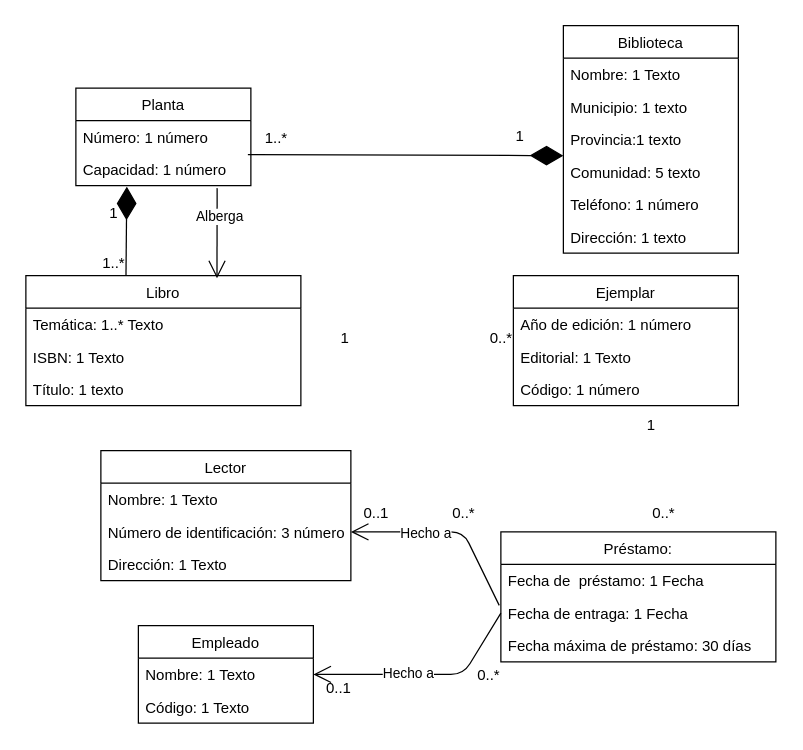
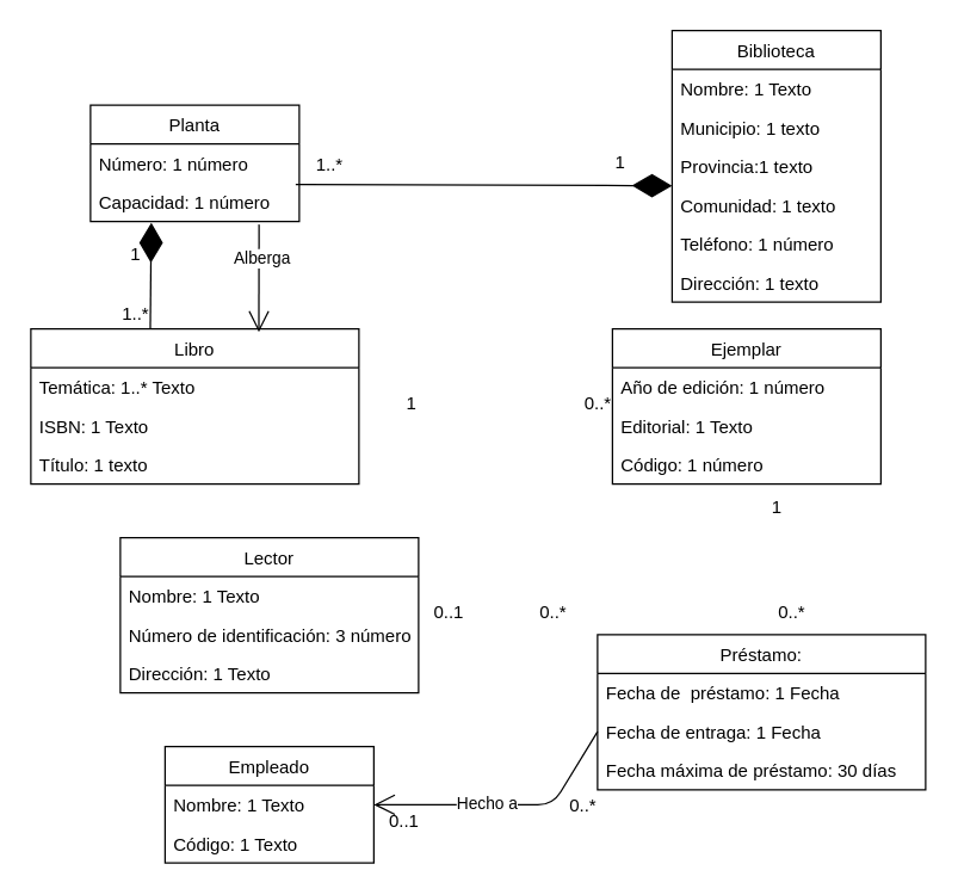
  <mxCell id="0" />
  <mxCell id="1" parent="0" />
  <mxCell id="2" value="Biblioteca" style="swimlane;fontStyle=0;childLayout=stackLayout;horizontal=1;startSize=26;fillColor=none;horizontalStack=0;resizeParent=1;resizeParentMax=0;resizeLast=0;collapsible=1;marginBottom=0;" vertex="1" parent="1"><mxGeometry x="450" y="20" width="140" height="182" as="geometry" /></mxCell>
  <mxCell id="3" value="Nombre: 1 Texto" style="text;strokeColor=none;fillColor=none;align=left;verticalAlign=top;spacingLeft=4;spacingRight=4;overflow=hidden;rotatable=0;points=[[0,0.5],[1,0.5]];portConstraint=eastwest;" vertex="1" parent="2"><mxGeometry y="26" width="140" height="26" as="geometry" /></mxCell>
  <mxCell id="4" value="Municipio: 1 texto" style="text;strokeColor=none;fillColor=none;align=left;verticalAlign=top;spacingLeft=4;spacingRight=4;overflow=hidden;rotatable=0;points=[[0,0.5],[1,0.5]];portConstraint=eastwest;" vertex="1" parent="2"><mxGeometry y="52" width="140" height="26" as="geometry" /></mxCell>
  <mxCell id="5" value="Provincia:1 texto" style="text;strokeColor=none;fillColor=none;align=left;verticalAlign=top;spacingLeft=4;spacingRight=4;overflow=hidden;rotatable=0;points=[[0,0.5],[1,0.5]];portConstraint=eastwest;" vertex="1" parent="2"><mxGeometry y="78" width="140" height="26" as="geometry" /></mxCell>
- <mxCell id="6" value="Comunidad: 5 texto" style="text;strokeColor=none;fillColor=none;align=left;verticalAlign=top;spacingLeft=4;spacingRight=4;overflow=hidden;rotatable=0;points=[[0,0.5],[1,0.5]];portConstraint=eastwest;" vertex="1" parent="2"><mxGeometry y="104" width="140" height="26" as="geometry" /></mxCell>
+ <mxCell id="6" value="Comunidad: 1 texto" style="text;strokeColor=none;fillColor=none;align=left;verticalAlign=top;spacingLeft=4;spacingRight=4;overflow=hidden;rotatable=0;points=[[0,0.5],[1,0.5]];portConstraint=eastwest;" vertex="1" parent="2"><mxGeometry y="104" width="140" height="26" as="geometry" /></mxCell>
  <mxCell id="7" value="Teléfono: 1 número" style="text;strokeColor=none;fillColor=none;align=left;verticalAlign=top;spacingLeft=4;spacingRight=4;overflow=hidden;rotatable=0;points=[[0,0.5],[1,0.5]];portConstraint=eastwest;" vertex="1" parent="2"><mxGeometry y="130" width="140" height="26" as="geometry" /></mxCell>
  <mxCell id="8" value="Dirección: 1 texto" style="text;strokeColor=none;fillColor=none;align=left;verticalAlign=top;spacingLeft=4;spacingRight=4;overflow=hidden;rotatable=0;points=[[0,0.5],[1,0.5]];portConstraint=eastwest;" vertex="1" parent="2"><mxGeometry y="156" width="140" height="26" as="geometry" /></mxCell>
  <mxCell id="9" value="Planta" style="swimlane;fontStyle=0;childLayout=stackLayout;horizontal=1;startSize=26;fillColor=none;horizontalStack=0;resizeParent=1;resizeParentMax=0;resizeLast=0;collapsible=1;marginBottom=0;" vertex="1" parent="1"><mxGeometry x="60" y="70" width="140" height="78" as="geometry" /></mxCell>
  <mxCell id="10" value="Número: 1 número" style="text;strokeColor=none;fillColor=none;align=left;verticalAlign=top;spacingLeft=4;spacingRight=4;overflow=hidden;rotatable=0;points=[[0,0.5],[1,0.5]];portConstraint=eastwest;" vertex="1" parent="9"><mxGeometry y="26" width="140" height="26" as="geometry" /></mxCell>
  <mxCell id="11" value="Capacidad: 1 número" style="text;strokeColor=none;fillColor=none;align=left;verticalAlign=top;spacingLeft=4;spacingRight=4;overflow=hidden;rotatable=0;points=[[0,0.5],[1,0.5]];portConstraint=eastwest;" vertex="1" parent="9"><mxGeometry y="52" width="140" height="26" as="geometry" /></mxCell>
  <mxCell id="12" value="Libro" style="swimlane;fontStyle=0;childLayout=stackLayout;horizontal=1;startSize=26;fillColor=none;horizontalStack=0;resizeParent=1;resizeParentMax=0;resizeLast=0;collapsible=1;marginBottom=0;" vertex="1" parent="1"><mxGeometry x="20" y="220" width="220" height="104" as="geometry" /></mxCell>
  <mxCell id="13" value="Temática: 1..* Texto" style="text;strokeColor=none;fillColor=none;align=left;verticalAlign=top;spacingLeft=4;spacingRight=4;overflow=hidden;rotatable=0;points=[[0,0.5],[1,0.5]];portConstraint=eastwest;" vertex="1" parent="12"><mxGeometry y="26" width="220" height="26" as="geometry" /></mxCell>
  <mxCell id="14" value="ISBN: 1 Texto" style="text;strokeColor=none;fillColor=none;align=left;verticalAlign=top;spacingLeft=4;spacingRight=4;overflow=hidden;rotatable=0;points=[[0,0.5],[1,0.5]];portConstraint=eastwest;" vertex="1" parent="12"><mxGeometry y="52" width="220" height="26" as="geometry" /></mxCell>
  <mxCell id="15" value="Título: 1 texto" style="text;strokeColor=none;fillColor=none;align=left;verticalAlign=top;spacingLeft=4;spacingRight=4;overflow=hidden;rotatable=0;points=[[0,0.5],[1,0.5]];portConstraint=eastwest;" vertex="1" parent="12"><mxGeometry y="78" width="220" height="26" as="geometry" /></mxCell>
  <mxCell id="16" value="Ejemplar" style="swimlane;fontStyle=0;childLayout=stackLayout;horizontal=1;startSize=26;fillColor=none;horizontalStack=0;resizeParent=1;resizeParentMax=0;resizeLast=0;collapsible=1;marginBottom=0;" vertex="1" parent="1"><mxGeometry x="410" y="220" width="180" height="104" as="geometry" /></mxCell>
  <mxCell id="17" value="Año de edición: 1 número" style="text;strokeColor=none;fillColor=none;align=left;verticalAlign=top;spacingLeft=4;spacingRight=4;overflow=hidden;rotatable=0;points=[[0,0.5],[1,0.5]];portConstraint=eastwest;" vertex="1" parent="16"><mxGeometry y="26" width="180" height="26" as="geometry" /></mxCell>
  <mxCell id="18" value="Editorial: 1 Texto" style="text;strokeColor=none;fillColor=none;align=left;verticalAlign=top;spacingLeft=4;spacingRight=4;overflow=hidden;rotatable=0;points=[[0,0.5],[1,0.5]];portConstraint=eastwest;" vertex="1" parent="16"><mxGeometry y="52" width="180" height="26" as="geometry" /></mxCell>
  <mxCell id="19" value="Código: 1 número" style="text;strokeColor=none;fillColor=none;align=left;verticalAlign=top;spacingLeft=4;spacingRight=4;overflow=hidden;rotatable=0;points=[[0,0.5],[1,0.5]];portConstraint=eastwest;" vertex="1" parent="16"><mxGeometry y="78" width="180" height="26" as="geometry" /></mxCell>
  <mxCell id="20" value="1..*" style="text;html=1;align=center;verticalAlign=middle;resizable=0;points=[];autosize=1;strokeColor=none;fillColor=none;" vertex="1" parent="1"><mxGeometry x="200" y="95" width="40" height="30" as="geometry" /></mxCell>
  <mxCell id="21" value="1" style="text;html=1;align=center;verticalAlign=middle;resizable=0;points=[];autosize=1;strokeColor=none;fillColor=none;" vertex="1" parent="1"><mxGeometry x="400" y="94" width="30" height="30" as="geometry" /></mxCell>
  <mxCell id="22" value="" style="endArrow=diamondThin;endFill=1;endSize=24;html=1;exitX=-0.06;exitY=0.94;exitDx=0;exitDy=0;exitPerimeter=0;" edge="1" parent="1" source="20"><mxGeometry width="160" relative="1" as="geometry"><mxPoint x="200" y="119" as="sourcePoint" /><mxPoint x="450" y="124" as="targetPoint" /></mxGeometry></mxCell>
  <mxCell id="23" value="" style="endArrow=open;endFill=1;endSize=12;html=1;entryX=0.695;entryY=0.021;entryDx=0;entryDy=0;entryPerimeter=0;" edge="1" parent="1" target="12"><mxGeometry width="160" relative="1" as="geometry"><mxPoint x="173" y="150" as="sourcePoint" /><mxPoint x="300" y="180" as="targetPoint" /></mxGeometry></mxCell>
  <mxCell id="24" value="Alberga" style="edgeLabel;html=1;align=center;verticalAlign=middle;resizable=0;points=[];" vertex="1" connectable="0" parent="23"><mxGeometry x="-0.403" y="2" relative="1" as="geometry"><mxPoint as="offset" /></mxGeometry></mxCell>
  <mxCell id="25" value="" style="endArrow=diamondThin;endFill=1;endSize=24;html=1;exitX=0.364;exitY=0;exitDx=0;exitDy=0;exitPerimeter=0;entryX=0.291;entryY=1.031;entryDx=0;entryDy=0;entryPerimeter=0;" edge="1" parent="1" source="12" target="11"><mxGeometry width="160" relative="1" as="geometry"><mxPoint x="-40" y="170" as="sourcePoint" /><mxPoint x="120" y="170" as="targetPoint" /></mxGeometry></mxCell>
  <mxCell id="26" value="1..*" style="text;html=1;align=center;verticalAlign=middle;resizable=0;points=[];autosize=1;strokeColor=none;fillColor=none;" vertex="1" parent="1"><mxGeometry x="70" y="195" width="40" height="30" as="geometry" /></mxCell>
  <mxCell id="27" value="1" style="text;html=1;align=center;verticalAlign=middle;resizable=0;points=[];autosize=1;strokeColor=none;fillColor=none;" vertex="1" parent="1"><mxGeometry x="75" y="155" width="30" height="30" as="geometry" /></mxCell>
  <mxCell id="28" value="0..*" style="text;html=1;align=center;verticalAlign=middle;resizable=0;points=[];autosize=1;strokeColor=none;fillColor=none;" vertex="1" parent="1"><mxGeometry x="380" y="255" width="40" height="30" as="geometry" /></mxCell>
  <mxCell id="29" value="1" style="text;html=1;align=center;verticalAlign=middle;resizable=0;points=[];autosize=1;strokeColor=none;fillColor=none;" vertex="1" parent="1"><mxGeometry x="260" y="255" width="30" height="30" as="geometry" /></mxCell>
  <mxCell id="30" value="Préstamo:" style="swimlane;fontStyle=0;childLayout=stackLayout;horizontal=1;startSize=26;fillColor=none;horizontalStack=0;resizeParent=1;resizeParentMax=0;resizeLast=0;collapsible=1;marginBottom=0;" vertex="1" parent="1"><mxGeometry x="400" y="425" width="220" height="104" as="geometry" /></mxCell>
  <mxCell id="31" value="Fecha de  préstamo: 1 Fecha" style="text;strokeColor=none;fillColor=none;align=left;verticalAlign=top;spacingLeft=4;spacingRight=4;overflow=hidden;rotatable=0;points=[[0,0.5],[1,0.5]];portConstraint=eastwest;" vertex="1" parent="30"><mxGeometry y="26" width="220" height="26" as="geometry" /></mxCell>
  <mxCell id="32" value="Fecha de entraga: 1 Fecha" style="text;strokeColor=none;fillColor=none;align=left;verticalAlign=top;spacingLeft=4;spacingRight=4;overflow=hidden;rotatable=0;points=[[0,0.5],[1,0.5]];portConstraint=eastwest;" vertex="1" parent="30"><mxGeometry y="52" width="220" height="26" as="geometry" /></mxCell>
  <mxCell id="33" value="Fecha máxima de préstamo: 30 días" style="text;strokeColor=none;fillColor=none;align=left;verticalAlign=top;spacingLeft=4;spacingRight=4;overflow=hidden;rotatable=0;points=[[0,0.5],[1,0.5]];portConstraint=eastwest;" vertex="1" parent="30"><mxGeometry y="78" width="220" height="26" as="geometry" /></mxCell>
  <mxCell id="34" value="Lector" style="swimlane;fontStyle=0;childLayout=stackLayout;horizontal=1;startSize=26;fillColor=none;horizontalStack=0;resizeParent=1;resizeParentMax=0;resizeLast=0;collapsible=1;marginBottom=0;" vertex="1" parent="1"><mxGeometry x="80" y="360" width="200" height="104" as="geometry" /></mxCell>
  <mxCell id="35" value="Nombre: 1 Texto" style="text;strokeColor=none;fillColor=none;align=left;verticalAlign=top;spacingLeft=4;spacingRight=4;overflow=hidden;rotatable=0;points=[[0,0.5],[1,0.5]];portConstraint=eastwest;" vertex="1" parent="34"><mxGeometry y="26" width="200" height="26" as="geometry" /></mxCell>
  <mxCell id="36" value="Número de identificación: 3 número" style="text;strokeColor=none;fillColor=none;align=left;verticalAlign=top;spacingLeft=4;spacingRight=4;overflow=hidden;rotatable=0;points=[[0,0.5],[1,0.5]];portConstraint=eastwest;" vertex="1" parent="34"><mxGeometry y="52" width="200" height="26" as="geometry" /></mxCell>
  <mxCell id="37" value="Dirección: 1 Texto" style="text;strokeColor=none;fillColor=none;align=left;verticalAlign=top;spacingLeft=4;spacingRight=4;overflow=hidden;rotatable=0;points=[[0,0.5],[1,0.5]];portConstraint=eastwest;" vertex="1" parent="34"><mxGeometry y="78" width="200" height="26" as="geometry" /></mxCell>
  <mxCell id="38" value="Empleado" style="swimlane;fontStyle=0;childLayout=stackLayout;horizontal=1;startSize=26;fillColor=none;horizontalStack=0;resizeParent=1;resizeParentMax=0;resizeLast=0;collapsible=1;marginBottom=0;" vertex="1" parent="1"><mxGeometry x="110" y="500" width="140" height="78" as="geometry" /></mxCell>
  <mxCell id="39" value="Nombre: 1 Texto" style="text;strokeColor=none;fillColor=none;align=left;verticalAlign=top;spacingLeft=4;spacingRight=4;overflow=hidden;rotatable=0;points=[[0,0.5],[1,0.5]];portConstraint=eastwest;" vertex="1" parent="38"><mxGeometry y="26" width="140" height="26" as="geometry" /></mxCell>
  <mxCell id="40" value="Código: 1 Texto" style="text;strokeColor=none;fillColor=none;align=left;verticalAlign=top;spacingLeft=4;spacingRight=4;overflow=hidden;rotatable=0;points=[[0,0.5],[1,0.5]];portConstraint=eastwest;" vertex="1" parent="38"><mxGeometry y="52" width="140" height="26" as="geometry" /></mxCell>
  <mxCell id="41" value="" style="endArrow=open;endFill=1;endSize=12;html=1;entryX=1;entryY=0.5;entryDx=0;entryDy=0;exitX=0;exitY=0.5;exitDx=0;exitDy=0;" edge="1" parent="1" source="32" target="39"><mxGeometry width="160" relative="1" as="geometry"><mxPoint x="260" y="550" as="sourcePoint" /><mxPoint x="420" y="550" as="targetPoint" /><Array as="points"><mxPoint x="370" y="539" /></Array></mxGeometry></mxCell>
  <mxCell id="42" value="Hecho a" style="edgeLabel;html=1;align=center;verticalAlign=middle;resizable=0;points=[];" vertex="1" connectable="0" parent="41"><mxGeometry x="0.152" y="-2" relative="1" as="geometry"><mxPoint as="offset" /></mxGeometry></mxCell>
- <mxCell id="43" value="" style="endArrow=open;endFill=1;endSize=12;html=1;entryX=1;entryY=0.5;entryDx=0;entryDy=0;exitX=-0.006;exitY=0.262;exitDx=0;exitDy=0;exitPerimeter=0;" edge="1" parent="1" source="32" target="36"><mxGeometry width="160" relative="1" as="geometry"><mxPoint x="430" y="490" as="sourcePoint" /><mxPoint x="460" y="400" as="targetPoint" /><Array as="points"><mxPoint x="370" y="425" /></Array></mxGeometry></mxCell>
- <mxCell id="44" value="Hecho a" style="edgeLabel;html=1;align=center;verticalAlign=middle;resizable=0;points=[];" vertex="1" connectable="0" parent="43"><mxGeometry x="0.238" relative="1" as="geometry"><mxPoint as="offset" /></mxGeometry></mxCell>
  <mxCell id="45" value="0..*" style="text;html=1;align=center;verticalAlign=middle;resizable=0;points=[];autosize=1;strokeColor=none;fillColor=none;" vertex="1" parent="1"><mxGeometry x="510" y="395" width="40" height="30" as="geometry" /></mxCell>
  <mxCell id="46" value="1" style="text;html=1;align=center;verticalAlign=middle;resizable=0;points=[];autosize=1;strokeColor=none;fillColor=none;" vertex="1" parent="1"><mxGeometry x="505" y="325" width="30" height="30" as="geometry" /></mxCell>
  <mxCell id="47" value="0..1" style="text;html=1;align=center;verticalAlign=middle;resizable=0;points=[];autosize=1;strokeColor=none;fillColor=none;" vertex="1" parent="1"><mxGeometry x="250" y="535" width="40" height="30" as="geometry" /></mxCell>
  <mxCell id="48" value="0..1" style="text;html=1;align=center;verticalAlign=middle;resizable=0;points=[];autosize=1;strokeColor=none;fillColor=none;" vertex="1" parent="1"><mxGeometry x="280" y="395" width="40" height="30" as="geometry" /></mxCell>
  <mxCell id="49" value="0..*" style="text;html=1;align=center;verticalAlign=middle;resizable=0;points=[];autosize=1;strokeColor=none;fillColor=none;" vertex="1" parent="1"><mxGeometry x="370" y="525" width="40" height="30" as="geometry" /></mxCell>
  <mxCell id="50" value="0..*" style="text;html=1;align=center;verticalAlign=middle;resizable=0;points=[];autosize=1;strokeColor=none;fillColor=none;" vertex="1" parent="1"><mxGeometry x="350" y="395" width="40" height="30" as="geometry" /></mxCell>
